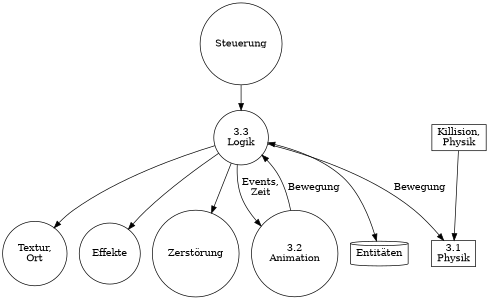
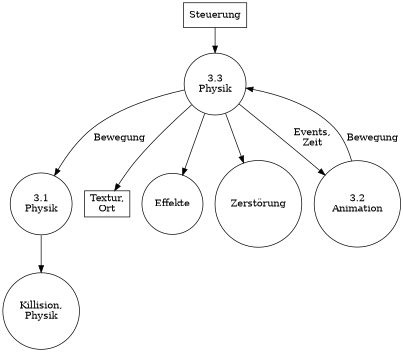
  digraph {
    node [shape=circle]
-   n1 [label=Steuerung]
-   n2 [label="3.3\nLogik"]
-   n3 [label="3.1\nPhysik" shape=box]
-   n4 [label="Textur,\nOrt"]
+   n1 [label=Steuerung shape=rectangle]
+   n2 [label="3.3\nPhysik"]
+   n3 [label="3.1\nPhysik"]
+   n4 [label="Textur,\nOrt" shape=rectangle]
    n5 [label=Effekte]
    n6 [label="Zerstörung"]
    n7 [label="3.2\nAnimation"]
-   n8 [label="Entitäten" shape=cylinder]
-   n9 [label="Killision,\nPhysik" shape=rectangle]
+   n9 [label="Killision,\nPhysik"]
    n1 -> n2
    n2 -> n3 [label=Bewegung]
    n2 -> n4
    n2 -> n5
    n2 -> n6
    n2 -> n7 [label="Events,\nZeit"]
-   n2 -> n8 [dir=both]
    n7 -> n2 [label=Bewegung]
-   n9 -> n3
+   n3 -> n9
  }
